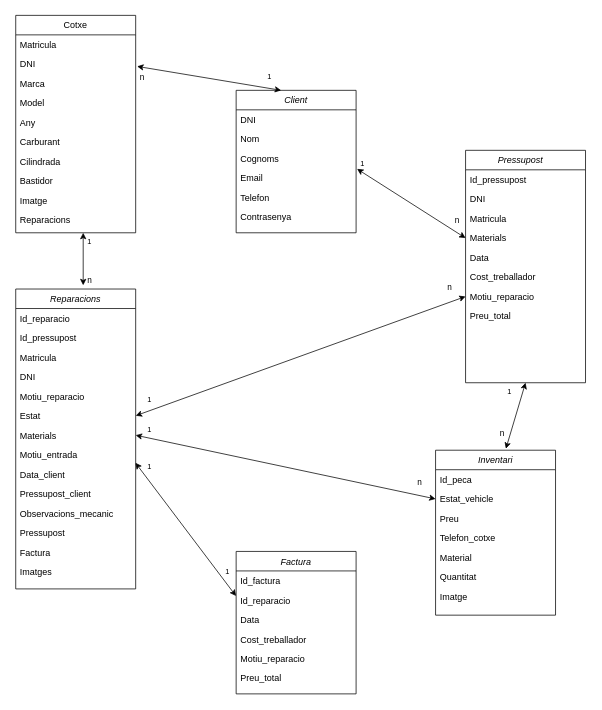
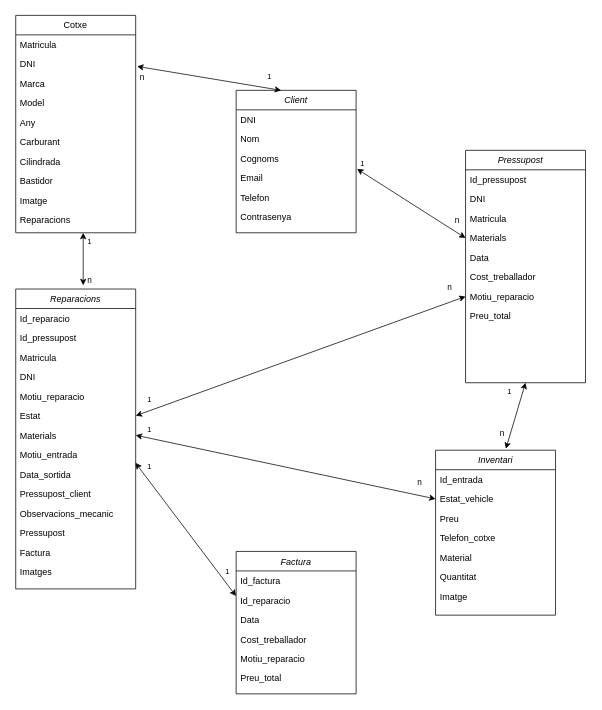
  <mxCell id="0" />
  <mxCell id="1" parent="0" />
  <mxCell id="2" value="Client" style="swimlane;fontStyle=2;align=center;verticalAlign=top;childLayout=stackLayout;horizontal=1;startSize=26;horizontalStack=0;resizeParent=1;resizeLast=0;collapsible=1;marginBottom=0;rounded=0;shadow=0;strokeWidth=1;" parent="1" vertex="1"><mxGeometry x="314" y="120" width="160" height="190" as="geometry"><mxRectangle x="230" y="140" width="160" height="26" as="alternateBounds" /></mxGeometry></mxCell>
  <mxCell id="3" value="DNI" style="text;align=left;verticalAlign=top;spacingLeft=4;spacingRight=4;overflow=hidden;rotatable=0;points=[[0,0.5],[1,0.5]];portConstraint=eastwest;" parent="2" vertex="1"><mxGeometry y="26" width="160" height="26" as="geometry" /></mxCell>
  <mxCell id="4" value="Nom" style="text;align=left;verticalAlign=top;spacingLeft=4;spacingRight=4;overflow=hidden;rotatable=0;points=[[0,0.5],[1,0.5]];portConstraint=eastwest;rounded=0;shadow=0;html=0;" parent="2" vertex="1"><mxGeometry y="52" width="160" height="26" as="geometry" /></mxCell>
  <mxCell id="5" value="Cognoms" style="text;align=left;verticalAlign=top;spacingLeft=4;spacingRight=4;overflow=hidden;rotatable=0;points=[[0,0.5],[1,0.5]];portConstraint=eastwest;rounded=0;shadow=0;html=0;" parent="2" vertex="1"><mxGeometry y="78" width="160" height="26" as="geometry" /></mxCell>
  <mxCell id="6" value="Email" style="text;align=left;verticalAlign=top;spacingLeft=4;spacingRight=4;overflow=hidden;rotatable=0;points=[[0,0.5],[1,0.5]];portConstraint=eastwest;rounded=0;shadow=0;html=0;" vertex="1" parent="2"><mxGeometry y="104" width="160" height="26" as="geometry" /></mxCell>
  <mxCell id="7" value="Telefon" style="text;align=left;verticalAlign=top;spacingLeft=4;spacingRight=4;overflow=hidden;rotatable=0;points=[[0,0.5],[1,0.5]];portConstraint=eastwest;rounded=0;shadow=0;html=0;" vertex="1" parent="2"><mxGeometry y="130" width="160" height="26" as="geometry" /></mxCell>
  <mxCell id="8" value="Contrasenya" style="text;align=left;verticalAlign=top;spacingLeft=4;spacingRight=4;overflow=hidden;rotatable=0;points=[[0,0.5],[1,0.5]];portConstraint=eastwest;rounded=0;shadow=0;html=0;" vertex="1" parent="2"><mxGeometry y="156" width="160" height="26" as="geometry" /></mxCell>
  <mxCell id="9" value="Cotxe" style="swimlane;fontStyle=0;align=center;verticalAlign=top;childLayout=stackLayout;horizontal=1;startSize=26;horizontalStack=0;resizeParent=1;resizeLast=0;collapsible=1;marginBottom=0;rounded=0;shadow=0;strokeWidth=1;" parent="1" vertex="1"><mxGeometry x="20" y="20" width="160" height="290" as="geometry"><mxRectangle x="550" y="140" width="160" height="26" as="alternateBounds" /></mxGeometry></mxCell>
  <mxCell id="10" value="Matricula" style="text;align=left;verticalAlign=top;spacingLeft=4;spacingRight=4;overflow=hidden;rotatable=0;points=[[0,0.5],[1,0.5]];portConstraint=eastwest;" parent="9" vertex="1"><mxGeometry y="26" width="160" height="26" as="geometry" /></mxCell>
  <mxCell id="11" value="DNI" style="text;align=left;verticalAlign=top;spacingLeft=4;spacingRight=4;overflow=hidden;rotatable=0;points=[[0,0.5],[1,0.5]];portConstraint=eastwest;rounded=0;shadow=0;html=0;" vertex="1" parent="9"><mxGeometry y="52" width="160" height="26" as="geometry" /></mxCell>
  <mxCell id="12" value="Marca" style="text;align=left;verticalAlign=top;spacingLeft=4;spacingRight=4;overflow=hidden;rotatable=0;points=[[0,0.5],[1,0.5]];portConstraint=eastwest;rounded=0;shadow=0;html=0;" parent="9" vertex="1"><mxGeometry y="78" width="160" height="26" as="geometry" /></mxCell>
  <mxCell id="13" value="Model" style="text;align=left;verticalAlign=top;spacingLeft=4;spacingRight=4;overflow=hidden;rotatable=0;points=[[0,0.5],[1,0.5]];portConstraint=eastwest;rounded=0;shadow=0;html=0;" parent="9" vertex="1"><mxGeometry y="104" width="160" height="26" as="geometry" /></mxCell>
  <mxCell id="14" value="Any" style="text;align=left;verticalAlign=top;spacingLeft=4;spacingRight=4;overflow=hidden;rotatable=0;points=[[0,0.5],[1,0.5]];portConstraint=eastwest;rounded=0;shadow=0;html=0;" parent="9" vertex="1"><mxGeometry y="130" width="160" height="26" as="geometry" /></mxCell>
  <mxCell id="15" value="Carburant" style="text;align=left;verticalAlign=top;spacingLeft=4;spacingRight=4;overflow=hidden;rotatable=0;points=[[0,0.5],[1,0.5]];portConstraint=eastwest;rounded=0;shadow=0;html=0;" parent="9" vertex="1"><mxGeometry y="156" width="160" height="26" as="geometry" /></mxCell>
  <mxCell id="16" value="Cilindrada" style="text;align=left;verticalAlign=top;spacingLeft=4;spacingRight=4;overflow=hidden;rotatable=0;points=[[0,0.5],[1,0.5]];portConstraint=eastwest;rounded=0;shadow=0;html=0;" vertex="1" parent="9"><mxGeometry y="182" width="160" height="26" as="geometry" /></mxCell>
  <mxCell id="17" value="Bastidor" style="text;align=left;verticalAlign=top;spacingLeft=4;spacingRight=4;overflow=hidden;rotatable=0;points=[[0,0.5],[1,0.5]];portConstraint=eastwest;rounded=0;shadow=0;html=0;" vertex="1" parent="9"><mxGeometry y="208" width="160" height="26" as="geometry" /></mxCell>
  <mxCell id="18" value="Imatge" style="text;align=left;verticalAlign=top;spacingLeft=4;spacingRight=4;overflow=hidden;rotatable=0;points=[[0,0.5],[1,0.5]];portConstraint=eastwest;rounded=0;shadow=0;html=0;" vertex="1" parent="9"><mxGeometry y="234" width="160" height="26" as="geometry" /></mxCell>
  <mxCell id="19" value="Reparacions" style="text;align=left;verticalAlign=top;spacingLeft=4;spacingRight=4;overflow=hidden;rotatable=0;points=[[0,0.5],[1,0.5]];portConstraint=eastwest;rounded=0;shadow=0;html=0;" vertex="1" parent="9"><mxGeometry y="260" width="160" height="26" as="geometry" /></mxCell>
  <mxCell id="20" value="Reparacions" style="swimlane;fontStyle=2;align=center;verticalAlign=top;childLayout=stackLayout;horizontal=1;startSize=26;horizontalStack=0;resizeParent=1;resizeLast=0;collapsible=1;marginBottom=0;rounded=0;shadow=0;strokeWidth=1;" vertex="1" parent="1"><mxGeometry x="20" y="385" width="160" height="400" as="geometry"><mxRectangle x="230" y="140" width="160" height="26" as="alternateBounds" /></mxGeometry></mxCell>
  <mxCell id="21" value="Id_reparacio" style="text;align=left;verticalAlign=top;spacingLeft=4;spacingRight=4;overflow=hidden;rotatable=0;points=[[0,0.5],[1,0.5]];portConstraint=eastwest;rounded=0;shadow=0;html=0;" vertex="1" parent="20"><mxGeometry y="26" width="160" height="26" as="geometry" /></mxCell>
  <mxCell id="22" value="Id_pressupost" style="text;align=left;verticalAlign=top;spacingLeft=4;spacingRight=4;overflow=hidden;rotatable=0;points=[[0,0.5],[1,0.5]];portConstraint=eastwest;rounded=0;shadow=0;html=0;" vertex="1" parent="20"><mxGeometry y="52" width="160" height="26" as="geometry" /></mxCell>
  <mxCell id="23" value="Matricula" style="text;align=left;verticalAlign=top;spacingLeft=4;spacingRight=4;overflow=hidden;rotatable=0;points=[[0,0.5],[1,0.5]];portConstraint=eastwest;" vertex="1" parent="20"><mxGeometry y="78" width="160" height="26" as="geometry" /></mxCell>
  <mxCell id="24" value="DNI" style="text;align=left;verticalAlign=top;spacingLeft=4;spacingRight=4;overflow=hidden;rotatable=0;points=[[0,0.5],[1,0.5]];portConstraint=eastwest;rounded=0;shadow=0;html=0;" vertex="1" parent="20"><mxGeometry y="104" width="160" height="26" as="geometry" /></mxCell>
  <mxCell id="25" value="Motiu_reparacio" style="text;align=left;verticalAlign=top;spacingLeft=4;spacingRight=4;overflow=hidden;rotatable=0;points=[[0,0.5],[1,0.5]];portConstraint=eastwest;rounded=0;shadow=0;html=0;" vertex="1" parent="20"><mxGeometry y="130" width="160" height="26" as="geometry" /></mxCell>
  <mxCell id="26" value="Estat" style="text;align=left;verticalAlign=top;spacingLeft=4;spacingRight=4;overflow=hidden;rotatable=0;points=[[0,0.5],[1,0.5]];portConstraint=eastwest;rounded=0;shadow=0;html=0;" vertex="1" parent="20"><mxGeometry y="156" width="160" height="26" as="geometry" /></mxCell>
  <mxCell id="27" value="Materials" style="text;align=left;verticalAlign=top;spacingLeft=4;spacingRight=4;overflow=hidden;rotatable=0;points=[[0,0.5],[1,0.5]];portConstraint=eastwest;rounded=0;shadow=0;html=0;" vertex="1" parent="20"><mxGeometry y="182" width="160" height="26" as="geometry" /></mxCell>
  <mxCell id="28" value="Motiu_entrada" style="text;align=left;verticalAlign=top;spacingLeft=4;spacingRight=4;overflow=hidden;rotatable=0;points=[[0,0.5],[1,0.5]];portConstraint=eastwest;rounded=0;shadow=0;html=0;" vertex="1" parent="20"><mxGeometry y="208" width="160" height="26" as="geometry" /></mxCell>
- <mxCell id="29" value="Data_client" style="text;align=left;verticalAlign=top;spacingLeft=4;spacingRight=4;overflow=hidden;rotatable=0;points=[[0,0.5],[1,0.5]];portConstraint=eastwest;rounded=0;shadow=0;html=0;" vertex="1" parent="20"><mxGeometry y="234" width="160" height="26" as="geometry" /></mxCell>
+ <mxCell id="29" value="Data_sortida" style="text;align=left;verticalAlign=top;spacingLeft=4;spacingRight=4;overflow=hidden;rotatable=0;points=[[0,0.5],[1,0.5]];portConstraint=eastwest;rounded=0;shadow=0;html=0;" vertex="1" parent="20"><mxGeometry y="234" width="160" height="26" as="geometry" /></mxCell>
  <mxCell id="30" value="Pressupost_client" style="text;align=left;verticalAlign=top;spacingLeft=4;spacingRight=4;overflow=hidden;rotatable=0;points=[[0,0.5],[1,0.5]];portConstraint=eastwest;rounded=0;shadow=0;html=0;" vertex="1" parent="20"><mxGeometry y="260" width="160" height="26" as="geometry" /></mxCell>
  <mxCell id="31" value="Observacions_mecanic" style="text;align=left;verticalAlign=top;spacingLeft=4;spacingRight=4;overflow=hidden;rotatable=0;points=[[0,0.5],[1,0.5]];portConstraint=eastwest;rounded=0;shadow=0;html=0;" vertex="1" parent="20"><mxGeometry y="286" width="160" height="26" as="geometry" /></mxCell>
  <mxCell id="32" value="Pressupost" style="text;align=left;verticalAlign=top;spacingLeft=4;spacingRight=4;overflow=hidden;rotatable=0;points=[[0,0.5],[1,0.5]];portConstraint=eastwest;rounded=0;shadow=0;html=0;" vertex="1" parent="20"><mxGeometry y="312" width="160" height="26" as="geometry" /></mxCell>
  <mxCell id="33" value="Factura" style="text;align=left;verticalAlign=top;spacingLeft=4;spacingRight=4;overflow=hidden;rotatable=0;points=[[0,0.5],[1,0.5]];portConstraint=eastwest;rounded=0;shadow=0;html=0;" vertex="1" parent="20"><mxGeometry y="338" width="160" height="26" as="geometry" /></mxCell>
  <mxCell id="34" value="Imatges" style="text;align=left;verticalAlign=top;spacingLeft=4;spacingRight=4;overflow=hidden;rotatable=0;points=[[0,0.5],[1,0.5]];portConstraint=eastwest;rounded=0;shadow=0;html=0;" vertex="1" parent="20"><mxGeometry y="364" width="160" height="32" as="geometry" /></mxCell>
  <mxCell id="35" value="Pressupost    " style="swimlane;fontStyle=2;align=center;verticalAlign=top;childLayout=stackLayout;horizontal=1;startSize=26;horizontalStack=0;resizeParent=1;resizeLast=0;collapsible=1;marginBottom=0;rounded=0;shadow=0;strokeWidth=1;" vertex="1" parent="1"><mxGeometry x="620" y="200" width="160" height="310" as="geometry"><mxRectangle x="230" y="140" width="160" height="26" as="alternateBounds" /></mxGeometry></mxCell>
  <mxCell id="36" value="Id_pressupost" style="text;align=left;verticalAlign=top;spacingLeft=4;spacingRight=4;overflow=hidden;rotatable=0;points=[[0,0.5],[1,0.5]];portConstraint=eastwest;rounded=0;shadow=0;html=0;" vertex="1" parent="35"><mxGeometry y="26" width="160" height="26" as="geometry" /></mxCell>
  <mxCell id="37" value="DNI" style="text;align=left;verticalAlign=top;spacingLeft=4;spacingRight=4;overflow=hidden;rotatable=0;points=[[0,0.5],[1,0.5]];portConstraint=eastwest;rounded=0;shadow=0;html=0;" vertex="1" parent="35"><mxGeometry y="52" width="160" height="26" as="geometry" /></mxCell>
  <mxCell id="38" value="Matricula" style="text;align=left;verticalAlign=top;spacingLeft=4;spacingRight=4;overflow=hidden;rotatable=0;points=[[0,0.5],[1,0.5]];portConstraint=eastwest;rounded=0;shadow=0;html=0;" vertex="1" parent="35"><mxGeometry y="78" width="160" height="26" as="geometry" /></mxCell>
  <mxCell id="39" value="Materials" style="text;align=left;verticalAlign=top;spacingLeft=4;spacingRight=4;overflow=hidden;rotatable=0;points=[[0,0.5],[1,0.5]];portConstraint=eastwest;rounded=0;shadow=0;html=0;" vertex="1" parent="35"><mxGeometry y="104" width="160" height="26" as="geometry" /></mxCell>
  <mxCell id="40" value="Data" style="text;align=left;verticalAlign=top;spacingLeft=4;spacingRight=4;overflow=hidden;rotatable=0;points=[[0,0.5],[1,0.5]];portConstraint=eastwest;rounded=0;shadow=0;html=0;" vertex="1" parent="35"><mxGeometry y="130" width="160" height="26" as="geometry" /></mxCell>
  <mxCell id="41" value="Cost_treballador" style="text;align=left;verticalAlign=top;spacingLeft=4;spacingRight=4;overflow=hidden;rotatable=0;points=[[0,0.5],[1,0.5]];portConstraint=eastwest;rounded=0;shadow=0;html=0;" vertex="1" parent="35"><mxGeometry y="156" width="160" height="26" as="geometry" /></mxCell>
  <mxCell id="42" value="Motiu_reparacio" style="text;align=left;verticalAlign=top;spacingLeft=4;spacingRight=4;overflow=hidden;rotatable=0;points=[[0,0.5],[1,0.5]];portConstraint=eastwest;rounded=0;shadow=0;html=0;" vertex="1" parent="35"><mxGeometry y="182" width="160" height="26" as="geometry" /></mxCell>
  <mxCell id="43" value="Preu_total" style="text;align=left;verticalAlign=top;spacingLeft=4;spacingRight=4;overflow=hidden;rotatable=0;points=[[0,0.5],[1,0.5]];portConstraint=eastwest;rounded=0;shadow=0;html=0;" vertex="1" parent="35"><mxGeometry y="208" width="160" height="26" as="geometry" /></mxCell>
  <mxCell id="44" value="Inventari" style="swimlane;fontStyle=2;align=center;verticalAlign=top;childLayout=stackLayout;horizontal=1;startSize=26;horizontalStack=0;resizeParent=1;resizeLast=0;collapsible=1;marginBottom=0;rounded=0;shadow=0;strokeWidth=1;" vertex="1" parent="1"><mxGeometry x="580" y="600" width="160" height="220" as="geometry"><mxRectangle x="230" y="140" width="160" height="26" as="alternateBounds" /></mxGeometry></mxCell>
- <mxCell id="45" value="Id_peca        " style="text;align=left;verticalAlign=top;spacingLeft=4;spacingRight=4;overflow=hidden;rotatable=0;points=[[0,0.5],[1,0.5]];portConstraint=eastwest;rounded=0;shadow=0;html=0;" vertex="1" parent="44"><mxGeometry y="26" width="160" height="26" as="geometry" /></mxCell>
+ <mxCell id="45" value="Id_entrada        " style="text;align=left;verticalAlign=top;spacingLeft=4;spacingRight=4;overflow=hidden;rotatable=0;points=[[0,0.5],[1,0.5]];portConstraint=eastwest;rounded=0;shadow=0;html=0;" vertex="1" parent="44"><mxGeometry y="26" width="160" height="26" as="geometry" /></mxCell>
  <mxCell id="46" value="Estat_vehicle" style="text;align=left;verticalAlign=top;spacingLeft=4;spacingRight=4;overflow=hidden;rotatable=0;points=[[0,0.5],[1,0.5]];portConstraint=eastwest;rounded=0;shadow=0;html=0;" vertex="1" parent="44"><mxGeometry y="52" width="160" height="26" as="geometry" /></mxCell>
  <mxCell id="47" value="Preu" style="text;align=left;verticalAlign=top;spacingLeft=4;spacingRight=4;overflow=hidden;rotatable=0;points=[[0,0.5],[1,0.5]];portConstraint=eastwest;rounded=0;shadow=0;html=0;" vertex="1" parent="44"><mxGeometry y="78" width="160" height="26" as="geometry" /></mxCell>
  <mxCell id="48" value="Telefon_cotxe" style="text;align=left;verticalAlign=top;spacingLeft=4;spacingRight=4;overflow=hidden;rotatable=0;points=[[0,0.5],[1,0.5]];portConstraint=eastwest;rounded=0;shadow=0;html=0;" vertex="1" parent="44"><mxGeometry y="104" width="160" height="26" as="geometry" /></mxCell>
  <mxCell id="49" value="Material" style="text;align=left;verticalAlign=top;spacingLeft=4;spacingRight=4;overflow=hidden;rotatable=0;points=[[0,0.5],[1,0.5]];portConstraint=eastwest;rounded=0;shadow=0;html=0;" vertex="1" parent="44"><mxGeometry y="130" width="160" height="26" as="geometry" /></mxCell>
  <mxCell id="50" value="Quantitat" style="text;align=left;verticalAlign=top;spacingLeft=4;spacingRight=4;overflow=hidden;rotatable=0;points=[[0,0.5],[1,0.5]];portConstraint=eastwest;rounded=0;shadow=0;html=0;" vertex="1" parent="44"><mxGeometry y="156" width="160" height="26" as="geometry" /></mxCell>
  <mxCell id="51" value="Imatge" style="text;align=left;verticalAlign=top;spacingLeft=4;spacingRight=4;overflow=hidden;rotatable=0;points=[[0,0.5],[1,0.5]];portConstraint=eastwest;rounded=0;shadow=0;html=0;" vertex="1" parent="44"><mxGeometry y="182" width="160" height="26" as="geometry" /></mxCell>
  <mxCell id="52" value="Factura" style="swimlane;fontStyle=2;align=center;verticalAlign=top;childLayout=stackLayout;horizontal=1;startSize=26;horizontalStack=0;resizeParent=1;resizeLast=0;collapsible=1;marginBottom=0;rounded=0;shadow=0;strokeWidth=1;" vertex="1" parent="1"><mxGeometry x="314" y="735" width="160" height="190" as="geometry"><mxRectangle x="230" y="140" width="160" height="26" as="alternateBounds" /></mxGeometry></mxCell>
  <mxCell id="53" value="Id_factura" style="text;align=left;verticalAlign=top;spacingLeft=4;spacingRight=4;overflow=hidden;rotatable=0;points=[[0,0.5],[1,0.5]];portConstraint=eastwest;rounded=0;shadow=0;html=0;" vertex="1" parent="52"><mxGeometry y="26" width="160" height="26" as="geometry" /></mxCell>
  <mxCell id="54" value="Id_reparacio" style="text;align=left;verticalAlign=top;spacingLeft=4;spacingRight=4;overflow=hidden;rotatable=0;points=[[0,0.5],[1,0.5]];portConstraint=eastwest;rounded=0;shadow=0;html=0;" vertex="1" parent="52"><mxGeometry y="52" width="160" height="26" as="geometry" /></mxCell>
  <mxCell id="55" value="Data" style="text;align=left;verticalAlign=top;spacingLeft=4;spacingRight=4;overflow=hidden;rotatable=0;points=[[0,0.5],[1,0.5]];portConstraint=eastwest;rounded=0;shadow=0;html=0;" vertex="1" parent="52"><mxGeometry y="78" width="160" height="26" as="geometry" /></mxCell>
  <mxCell id="56" value="Cost_treballador" style="text;align=left;verticalAlign=top;spacingLeft=4;spacingRight=4;overflow=hidden;rotatable=0;points=[[0,0.5],[1,0.5]];portConstraint=eastwest;rounded=0;shadow=0;html=0;" vertex="1" parent="52"><mxGeometry y="104" width="160" height="26" as="geometry" /></mxCell>
  <mxCell id="57" value="Motiu_reparacio" style="text;align=left;verticalAlign=top;spacingLeft=4;spacingRight=4;overflow=hidden;rotatable=0;points=[[0,0.5],[1,0.5]];portConstraint=eastwest;rounded=0;shadow=0;html=0;" vertex="1" parent="52"><mxGeometry y="130" width="160" height="26" as="geometry" /></mxCell>
  <mxCell id="58" value="Preu_total" style="text;align=left;verticalAlign=top;spacingLeft=4;spacingRight=4;overflow=hidden;rotatable=0;points=[[0,0.5],[1,0.5]];portConstraint=eastwest;rounded=0;shadow=0;html=0;" vertex="1" parent="52"><mxGeometry y="156" width="160" height="26" as="geometry" /></mxCell>
  <mxCell id="59" value="" style="endArrow=classic;startArrow=classic;html=1;rounded=0;entryX=1.012;entryY=0.617;entryDx=0;entryDy=0;entryPerimeter=0;exitX=0.375;exitY=0;exitDx=0;exitDy=0;exitPerimeter=0;" edge="1" parent="1" source="2" target="11"><mxGeometry width="50" height="50" relative="1" as="geometry"><mxPoint x="180" y="132.86" as="sourcePoint" /><mxPoint x="496.48" y="137.14" as="targetPoint" /></mxGeometry></mxCell>
  <mxCell id="60" value="1" style="text;align=left;verticalAlign=top;spacingLeft=4;spacingRight=4;overflow=hidden;rotatable=0;points=[[0,0.5],[1,0.5]];portConstraint=eastwest;fontSize=10;" vertex="1" parent="1"><mxGeometry x="350" y="90" width="20" height="20" as="geometry" /></mxCell>
  <mxCell id="61" value="n" style="text;align=left;verticalAlign=top;spacingLeft=4;spacingRight=4;overflow=hidden;rotatable=0;points=[[0,0.5],[1,0.5]];portConstraint=eastwest;fontSize=11;" vertex="1" parent="1"><mxGeometry x="180" y="90" width="20" height="20" as="geometry" /></mxCell>
  <mxCell id="62" value="1" style="text;align=left;verticalAlign=top;spacingLeft=4;spacingRight=4;overflow=hidden;rotatable=0;points=[[0,0.5],[1,0.5]];portConstraint=eastwest;fontSize=10;" vertex="1" parent="1"><mxGeometry x="474" y="205" width="20" height="20" as="geometry" /></mxCell>
  <mxCell id="63" value="n" style="text;align=left;verticalAlign=top;spacingLeft=4;spacingRight=4;overflow=hidden;rotatable=0;points=[[0,0.5],[1,0.5]];portConstraint=eastwest;fontSize=11;" vertex="1" parent="1"><mxGeometry x="600" y="280" width="20" height="20" as="geometry" /></mxCell>
  <mxCell id="64" value="" style="endArrow=classic;startArrow=classic;html=1;rounded=0;exitX=1.008;exitY=0.031;exitDx=0;exitDy=0;exitPerimeter=0;entryX=0;entryY=0.5;entryDx=0;entryDy=0;" edge="1" parent="1" source="6" target="39"><mxGeometry width="50" height="50" relative="1" as="geometry"><mxPoint x="520" y="220" as="sourcePoint" /><mxPoint x="570" y="170" as="targetPoint" /></mxGeometry></mxCell>
  <mxCell id="65" value="" style="endArrow=classic;startArrow=classic;html=1;rounded=0;" edge="1" parent="1"><mxGeometry width="50" height="50" relative="1" as="geometry"><mxPoint x="110" y="380" as="sourcePoint" /><mxPoint x="110" y="310" as="targetPoint" /></mxGeometry></mxCell>
  <mxCell id="66" value="1" style="text;align=left;verticalAlign=top;spacingLeft=4;spacingRight=4;overflow=hidden;rotatable=0;points=[[0,0.5],[1,0.5]];portConstraint=eastwest;fontSize=10;" vertex="1" parent="1"><mxGeometry x="110" y="310" width="20" height="20" as="geometry" /></mxCell>
  <mxCell id="67" value="n" style="text;align=left;verticalAlign=top;spacingLeft=4;spacingRight=4;overflow=hidden;rotatable=0;points=[[0,0.5],[1,0.5]];portConstraint=eastwest;fontSize=11;" vertex="1" parent="1"><mxGeometry x="110" y="360" width="20" height="20" as="geometry" /></mxCell>
  <mxCell id="68" value="" style="endArrow=classic;startArrow=classic;html=1;rounded=0;exitX=1;exitY=0.5;exitDx=0;exitDy=0;entryX=0;entryY=0.5;entryDx=0;entryDy=0;" edge="1" parent="1" source="26" target="42"><mxGeometry width="50" height="50" relative="1" as="geometry"><mxPoint x="260" y="560" as="sourcePoint" /><mxPoint x="310" y="510" as="targetPoint" /></mxGeometry></mxCell>
  <mxCell id="69" value="1" style="text;align=left;verticalAlign=top;spacingLeft=4;spacingRight=4;overflow=hidden;rotatable=0;points=[[0,0.5],[1,0.5]];portConstraint=eastwest;fontSize=10;" vertex="1" parent="1"><mxGeometry x="190" y="520" width="20" height="20" as="geometry" /></mxCell>
  <mxCell id="70" value="n" style="text;align=left;verticalAlign=top;spacingLeft=4;spacingRight=4;overflow=hidden;rotatable=0;points=[[0,0.5],[1,0.5]];portConstraint=eastwest;fontSize=11;" vertex="1" parent="1"><mxGeometry x="590" y="370" width="20" height="20" as="geometry" /></mxCell>
  <mxCell id="71" value="" style="endArrow=classic;startArrow=classic;html=1;rounded=0;exitX=0.998;exitY=0.915;exitDx=0;exitDy=0;exitPerimeter=0;entryX=-0.001;entryY=0.288;entryDx=0;entryDy=0;entryPerimeter=0;" edge="1" parent="1" source="28" target="54"><mxGeometry width="50" height="50" relative="1" as="geometry"><mxPoint x="260" y="680" as="sourcePoint" /><mxPoint x="310" y="630" as="targetPoint" /></mxGeometry></mxCell>
  <mxCell id="72" value="1" style="text;align=left;verticalAlign=top;spacingLeft=4;spacingRight=4;overflow=hidden;rotatable=0;points=[[0,0.5],[1,0.5]];portConstraint=eastwest;fontSize=10;" vertex="1" parent="1"><mxGeometry x="190" y="610" width="20" height="20" as="geometry" /></mxCell>
  <mxCell id="73" value="1" style="text;align=left;verticalAlign=top;spacingLeft=4;spacingRight=4;overflow=hidden;rotatable=0;points=[[0,0.5],[1,0.5]];portConstraint=eastwest;fontSize=10;" vertex="1" parent="1"><mxGeometry x="294" y="750" width="20" height="20" as="geometry" /></mxCell>
  <mxCell id="74" value="" style="endArrow=classic;startArrow=classic;html=1;rounded=0;entryX=0.5;entryY=1;entryDx=0;entryDy=0;exitX=0.586;exitY=-0.009;exitDx=0;exitDy=0;exitPerimeter=0;" edge="1" parent="1" source="44" target="35"><mxGeometry width="50" height="50" relative="1" as="geometry"><mxPoint x="370" y="580" as="sourcePoint" /><mxPoint x="420" y="530" as="targetPoint" /></mxGeometry></mxCell>
  <mxCell id="75" value="1" style="text;align=left;verticalAlign=top;spacingLeft=4;spacingRight=4;overflow=hidden;rotatable=0;points=[[0,0.5],[1,0.5]];portConstraint=eastwest;fontSize=10;" vertex="1" parent="1"><mxGeometry x="670" y="510" width="20" height="20" as="geometry" /></mxCell>
  <mxCell id="76" value="n" style="text;align=left;verticalAlign=top;spacingLeft=4;spacingRight=4;overflow=hidden;rotatable=0;points=[[0,0.5],[1,0.5]];portConstraint=eastwest;fontSize=11;" vertex="1" parent="1"><mxGeometry x="660" y="564" width="20" height="20" as="geometry" /></mxCell>
  <mxCell id="77" value="" style="endArrow=classic;startArrow=classic;html=1;rounded=0;exitX=1;exitY=0.5;exitDx=0;exitDy=0;entryX=0;entryY=0.5;entryDx=0;entryDy=0;" edge="1" parent="1" source="27" target="46"><mxGeometry width="50" height="50" relative="1" as="geometry"><mxPoint x="470" y="510" as="sourcePoint" /><mxPoint x="520" y="460" as="targetPoint" /></mxGeometry></mxCell>
  <mxCell id="78" value="1" style="text;align=left;verticalAlign=top;spacingLeft=4;spacingRight=4;overflow=hidden;rotatable=0;points=[[0,0.5],[1,0.5]];portConstraint=eastwest;fontSize=10;" vertex="1" parent="1"><mxGeometry x="190" y="560" width="20" height="20" as="geometry" /></mxCell>
  <mxCell id="79" value="n" style="text;align=left;verticalAlign=top;spacingLeft=4;spacingRight=4;overflow=hidden;rotatable=0;points=[[0,0.5],[1,0.5]];portConstraint=eastwest;fontSize=11;" vertex="1" parent="1"><mxGeometry x="550" y="630" width="20" height="20" as="geometry" /></mxCell>
